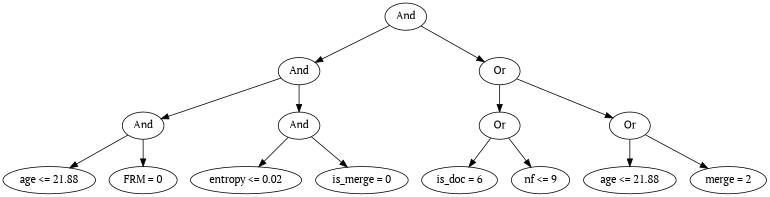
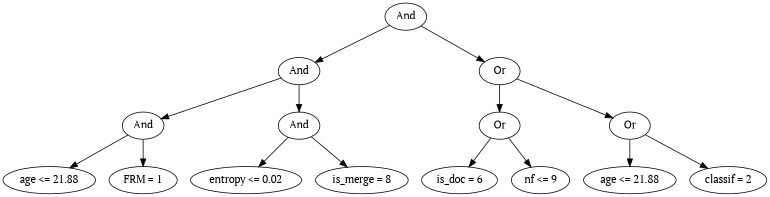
  digraph {
    fontname="PT Serif"
    node [fontname="PT Serif"]
    edge [fontname="PT Serif"]
    n1 [height=0.5 label=And width=0.75]
    n2 [height=0.5 label=And width=0.75]
    n3 [height=0.5 label=Or width=0.75]
    n4 [height=0.5 label=And width=0.75]
    n5 [height=0.5 label=And width=0.75]
    n6 [height=0.5 label=Or width=0.75]
    n7 [height=0.5 label=Or width=0.75]
    n8 [height=0.5 label="age <= 21.88" width=1.6249]
-   n9 [height=0.5 label="FRM = 0" width=1.2457]
+   n9 [height=0.5 label="FRM = 1" width=1.2457]
    n10 [height=0.5 label="entropy <= 0.02" width=1.9318]
-   n11 [height=0.5 label="is_merge = 0" width=1.6068]
+   n11 [height=0.5 label="is_merge = 8" width=1.6068]
    n12 [height=0.5 label="is_doc = 6" width=1.3902]
    n13 [height=0.5 label="nf <= 9" width=1.0652]
    n14 [height=0.5 label="age <= 21.88" width=1.6249]
-   n15 [height=0.5 label="merge = 2" width=1.336]
+   n15 [height=0.5 label="classif = 2" width=1.336]
    n1 -> n2
    n1 -> n3
    n2 -> n4
    n2 -> n5
    n3 -> n6
    n3 -> n7
    n4 -> n8
    n4 -> n9
    n5 -> n10
    n5 -> n11
    n6 -> n12
    n6 -> n13
    n7 -> n14
    n7 -> n15
  }
